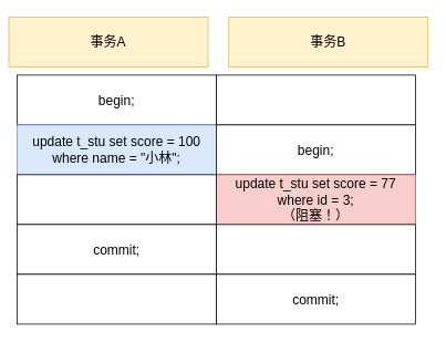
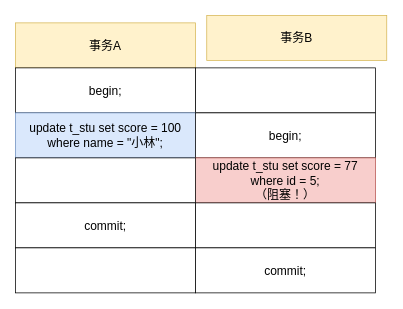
  <mxCell id="0" />
  <mxCell id="1" parent="0" />
- <mxCell id="2" value="事务A" style="rounded=0;whiteSpace=wrap;html=1;fontSize=16;fillColor=#fff2cc;strokeColor=#d6b656;" vertex="1" parent="1"><mxGeometry x="10" y="20" width="240" height="60" as="geometry" /></mxCell>
+ <mxCell id="2" value="事务A" style="rounded=0;whiteSpace=wrap;html=1;fontSize=16;fillColor=#fff2cc;strokeColor=#d6b656;" vertex="1" parent="1"><mxGeometry x="20" y="30" width="240" height="60" as="geometry" /></mxCell>
  <mxCell id="3" value="事务B" style="rounded=0;whiteSpace=wrap;html=1;fontSize=16;fillColor=#fff2cc;strokeColor=#d6b656;" vertex="1" parent="1"><mxGeometry x="275" y="20" width="240" height="60" as="geometry" /></mxCell>
  <mxCell id="4" value="begin;" style="rounded=0;whiteSpace=wrap;html=1;fontSize=16;" vertex="1" parent="1"><mxGeometry x="20" y="90" width="240" height="60" as="geometry" /></mxCell>
  <mxCell id="5" value="" style="rounded=0;whiteSpace=wrap;html=1;fontSize=16;" vertex="1" parent="1"><mxGeometry x="260" y="90" width="240" height="60" as="geometry" /></mxCell>
  <mxCell id="6" value="update t_stu set score = 100 where name = &quot;小林&quot;;" style="rounded=0;whiteSpace=wrap;html=1;fontSize=16;fillColor=#dae8fc;strokeColor=#6c8ebf;" vertex="1" parent="1"><mxGeometry x="20" y="150" width="240" height="60" as="geometry" /></mxCell>
  <mxCell id="7" value="begin;" style="rounded=0;whiteSpace=wrap;html=1;fontSize=16;" vertex="1" parent="1"><mxGeometry x="260" y="150" width="240" height="60" as="geometry" /></mxCell>
- <mxCell id="8" value="update t_stu set score = 77 where id = 3;&lt;br&gt;（阻塞！）" style="rounded=0;whiteSpace=wrap;html=1;fontSize=16;fillColor=#f8cecc;strokeColor=#b85450;" vertex="1" parent="1"><mxGeometry x="260" y="210" width="240" height="60" as="geometry" /></mxCell>
+ <mxCell id="8" value="update t_stu set score = 77 where id = 5;&lt;br&gt;（阻塞！）" style="rounded=0;whiteSpace=wrap;html=1;fontSize=16;fillColor=#f8cecc;strokeColor=#b85450;" vertex="1" parent="1"><mxGeometry x="260" y="210" width="240" height="60" as="geometry" /></mxCell>
  <mxCell id="9" value="" style="rounded=0;whiteSpace=wrap;html=1;fontSize=16;" vertex="1" parent="1"><mxGeometry x="20" y="210" width="240" height="60" as="geometry" /></mxCell>
  <mxCell id="10" value="commit;" style="rounded=0;whiteSpace=wrap;html=1;fontSize=16;" vertex="1" parent="1"><mxGeometry x="20" y="270" width="240" height="60" as="geometry" /></mxCell>
  <mxCell id="11" value="" style="rounded=0;whiteSpace=wrap;html=1;fontSize=16;" vertex="1" parent="1"><mxGeometry x="260" y="270" width="240" height="60" as="geometry" /></mxCell>
  <mxCell id="12" value="" style="rounded=0;whiteSpace=wrap;html=1;fontSize=16;" vertex="1" parent="1"><mxGeometry x="20" y="330" width="240" height="60" as="geometry" /></mxCell>
  <mxCell id="13" value="&lt;span&gt;commit;&lt;/span&gt;" style="rounded=0;whiteSpace=wrap;html=1;fontSize=16;" vertex="1" parent="1"><mxGeometry x="260" y="330" width="240" height="60" as="geometry" /></mxCell>
